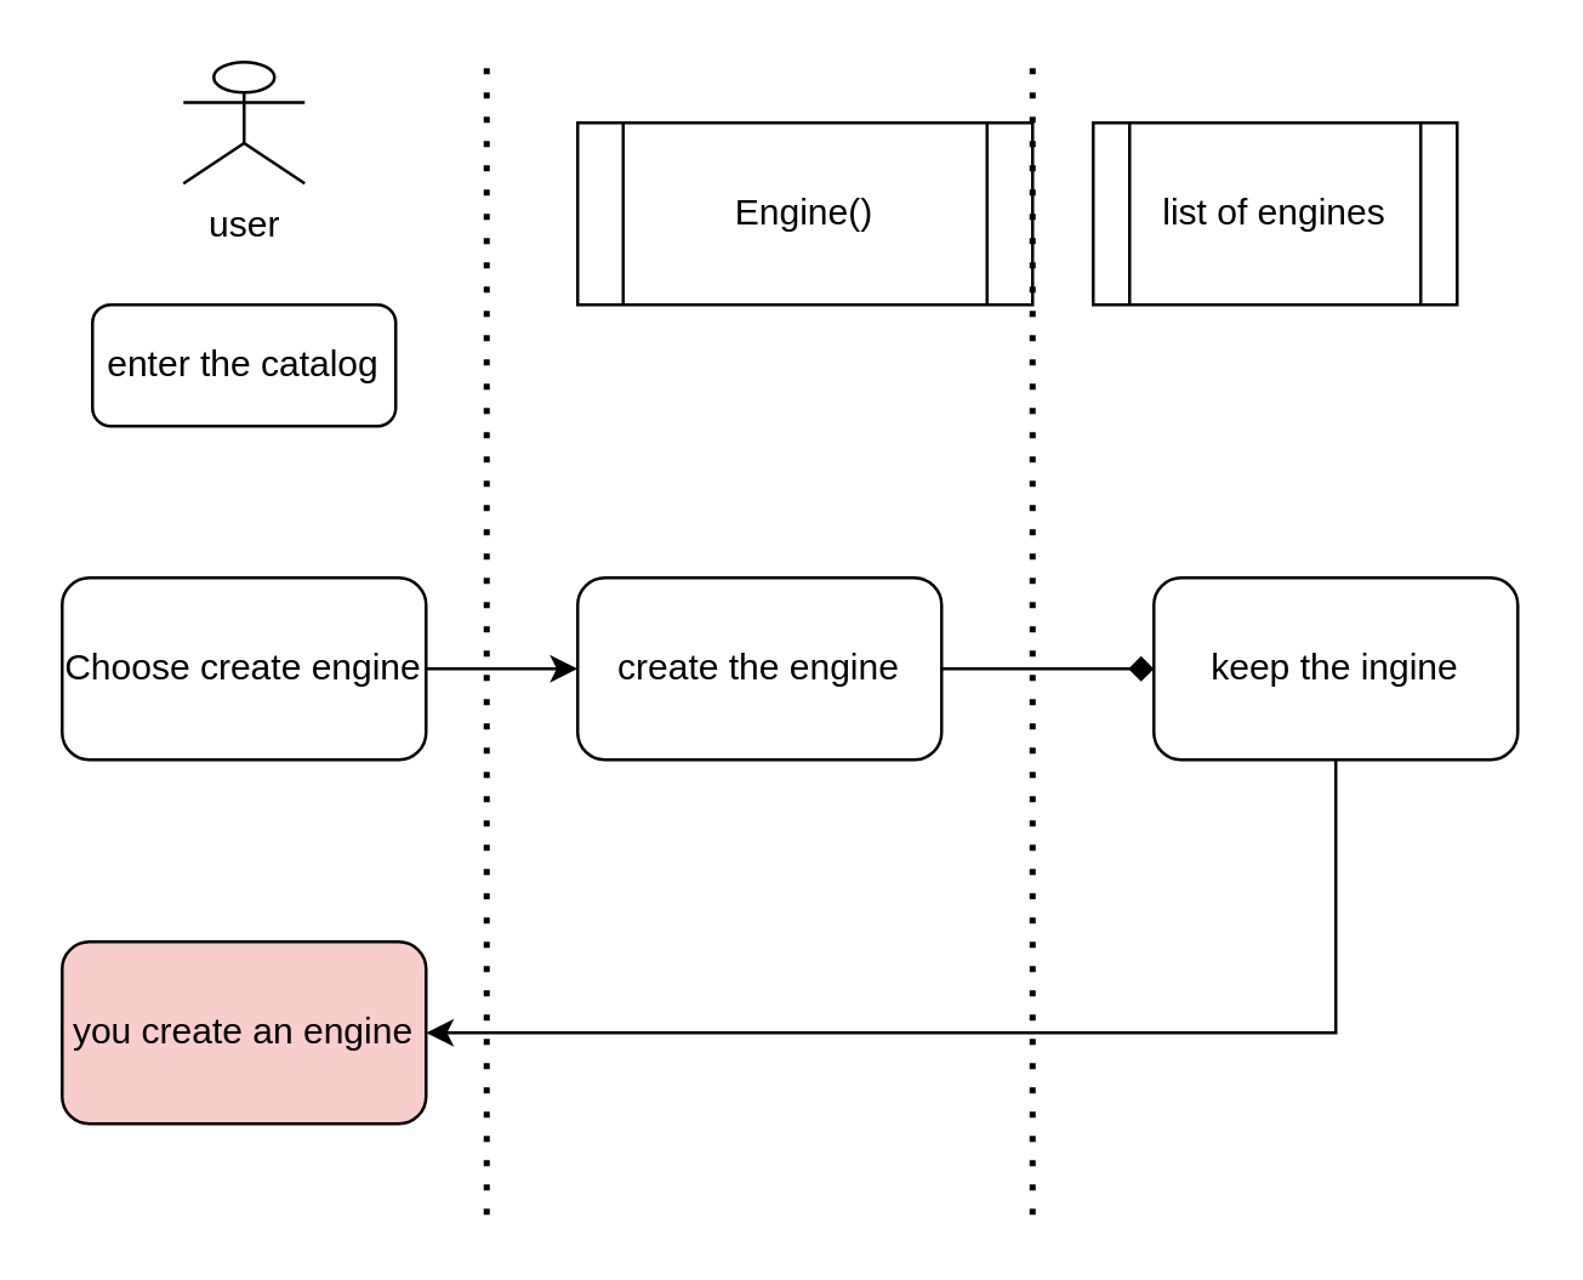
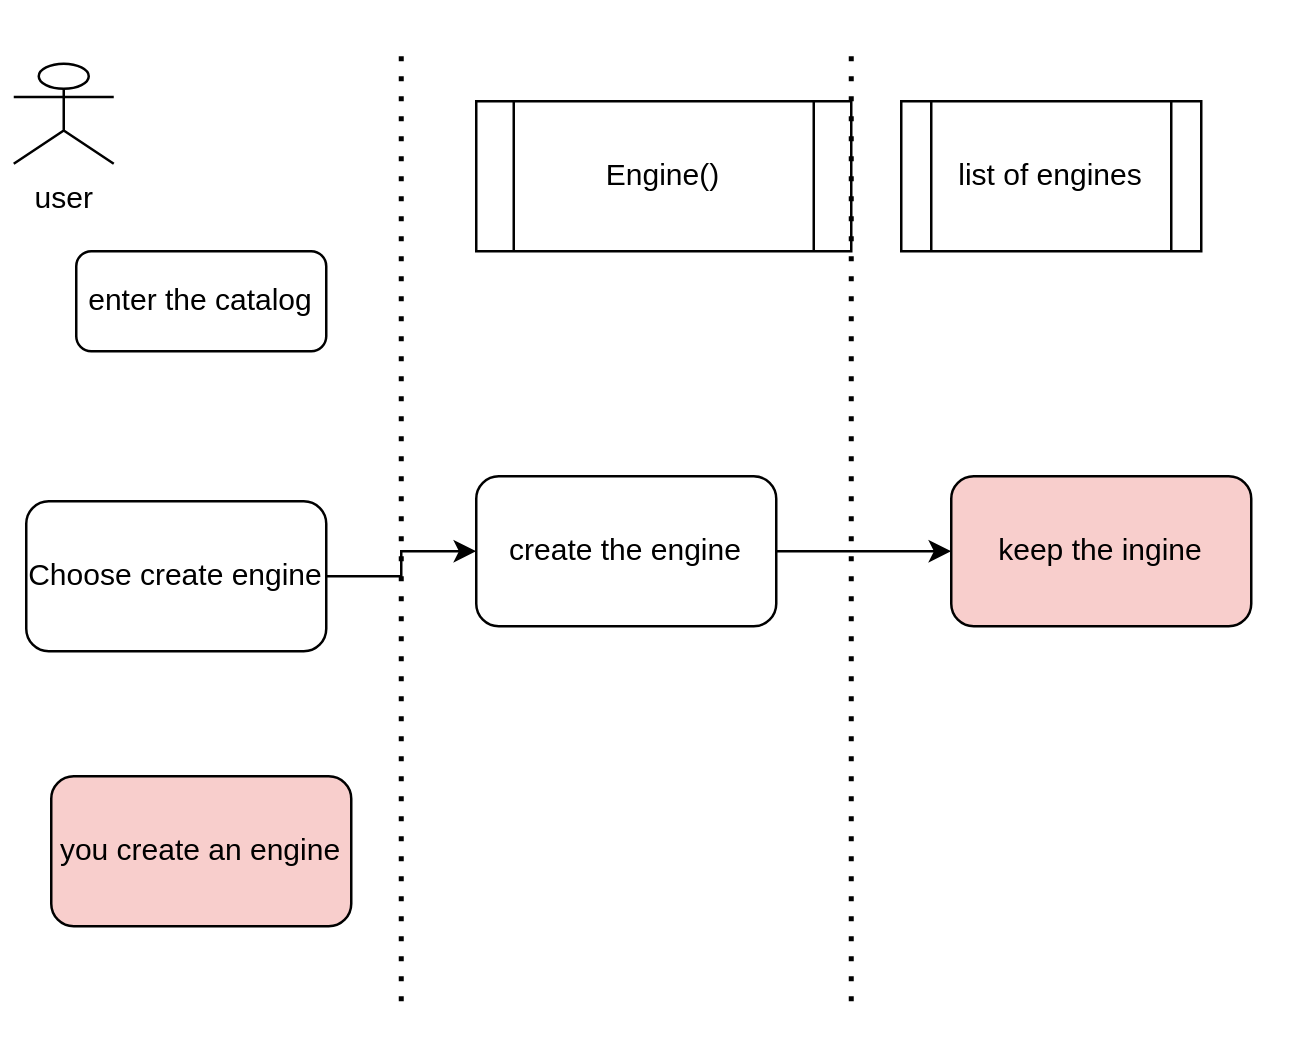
  <mxCell id="0" />
  <mxCell id="1" parent="0" />
- <mxCell id="2" value="user" style="shape=umlActor;verticalLabelPosition=bottom;verticalAlign=top;html=1;outlineConnect=0;" vertex="1" parent="1"><mxGeometry x="60" y="20" width="40" height="40" as="geometry" /></mxCell>
+ <mxCell id="2" value="user" style="shape=umlActor;verticalLabelPosition=bottom;verticalAlign=top;html=1;outlineConnect=0;" vertex="1" parent="1"><mxGeometry x="5" y="25" width="40" height="40" as="geometry" /></mxCell>
  <mxCell id="3" value="&lt;font face=&quot;Helvetica&quot; style=&quot;font-size: 12px;&quot;&gt;enter the catalog&lt;/font&gt;" style="rounded=1;whiteSpace=wrap;html=1;shadow=0;labelBackgroundColor=none;strokeWidth=1;fontFamily=Verdana;fontSize=8;align=center;" parent="1" vertex="1"><mxGeometry x="30" y="100" width="100" height="40" as="geometry" /></mxCell>
  <mxCell id="4" style="edgeStyle=orthogonalEdgeStyle;rounded=0;orthogonalLoop=1;jettySize=auto;html=1;exitX=1;exitY=0.5;exitDx=0;exitDy=0;entryX=0;entryY=0.5;entryDx=0;entryDy=0;" edge="1" parent="1" source="5" target="7"><mxGeometry relative="1" as="geometry"><mxPoint x="210" y="220" as="targetPoint" /></mxGeometry></mxCell>
- <mxCell id="5" value="Choose create engine" style="rounded=1;whiteSpace=wrap;html=1;" vertex="1" parent="1"><mxGeometry x="20" y="190" width="120" height="60" as="geometry" /></mxCell>
- <mxCell id="6" style="edgeStyle=orthogonalEdgeStyle;rounded=0;orthogonalLoop=1;jettySize=auto;html=1;endArrow=diamond;" edge="1" parent="1" source="7" target="13"><mxGeometry relative="1" as="geometry"><mxPoint x="390" y="220" as="targetPoint" /></mxGeometry></mxCell>
+ <mxCell id="5" value="Choose create engine" style="rounded=1;whiteSpace=wrap;html=1;" vertex="1" parent="1"><mxGeometry x="10" y="200" width="120" height="60" as="geometry" /></mxCell>
+ <mxCell id="6" style="edgeStyle=orthogonalEdgeStyle;rounded=0;orthogonalLoop=1;jettySize=auto;html=1;" edge="1" parent="1" source="7" target="13"><mxGeometry relative="1" as="geometry"><mxPoint x="390" y="220" as="targetPoint" /></mxGeometry></mxCell>
  <mxCell id="7" value="create the engine" style="rounded=1;whiteSpace=wrap;html=1;" vertex="1" parent="1"><mxGeometry x="190" y="190" width="120" height="60" as="geometry" /></mxCell>
  <mxCell id="8" value="Engine()" style="shape=process;whiteSpace=wrap;html=1;backgroundOutline=1;" vertex="1" parent="1"><mxGeometry x="190" y="40" width="150" height="60" as="geometry" /></mxCell>
  <mxCell id="9" value="" style="endArrow=none;dashed=1;html=1;dashPattern=1 3;strokeWidth=2;rounded=0;" edge="1" parent="1"><mxGeometry width="50" height="50" relative="1" as="geometry"><mxPoint x="160" y="400" as="sourcePoint" /><mxPoint x="160" y="20" as="targetPoint" /></mxGeometry></mxCell>
  <mxCell id="10" value="" style="endArrow=none;dashed=1;html=1;dashPattern=1 3;strokeWidth=2;rounded=0;" edge="1" parent="1"><mxGeometry width="50" height="50" relative="1" as="geometry"><mxPoint x="340" y="400" as="sourcePoint" /><mxPoint x="340" y="20" as="targetPoint" /></mxGeometry></mxCell>
  <mxCell id="11" value="list of engines" style="shape=process;whiteSpace=wrap;html=1;backgroundOutline=1;" vertex="1" parent="1"><mxGeometry x="360" y="40" width="120" height="60" as="geometry" /></mxCell>
- <mxCell id="12" value="" style="edgeStyle=orthogonalEdgeStyle;rounded=0;orthogonalLoop=1;jettySize=auto;html=1;entryX=1;entryY=0.5;entryDx=0;entryDy=0;exitX=0.5;exitY=1;exitDx=0;exitDy=0;" edge="1" parent="1" source="13" target="14"><mxGeometry relative="1" as="geometry" /></mxCell>
- <mxCell id="13" value="keep the ingine" style="rounded=1;whiteSpace=wrap;html=1;" vertex="1" parent="1"><mxGeometry x="380" y="190" width="120" height="60" as="geometry" /></mxCell>
+ <mxCell id="13" value="keep the ingine" style="rounded=1;whiteSpace=wrap;html=1;fillColor=#f8cecc;" vertex="1" parent="1"><mxGeometry x="380" y="190" width="120" height="60" as="geometry" /></mxCell>
  <mxCell id="14" value="you create an engine" style="whiteSpace=wrap;html=1;rounded=1;fillColor=#f8cecc;" vertex="1" parent="1"><mxGeometry x="20" y="310" width="120" height="60" as="geometry" /></mxCell>
